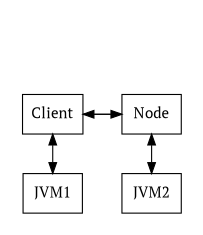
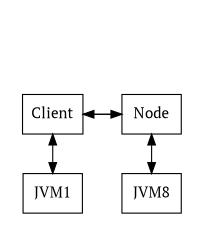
  digraph {
    fontname="PT Serif"
    node [fontname="PT Serif" shape=box]
    edge [fontname="PT Serif" headport=n tailport=s]
    Client
    JVM1
    n3 [label="Node"]
-   JVM2
+   JVM2 [label=JVM8]
    start [height=.01 minlen=.5 shape=Mdiamond style=invis width=.01]
    subgraph cluster_1 {
      color=white
      Client
      JVM1
    }
    subgraph cluster_2 {
      color=white
      n3
      JVM2
    }
    Client -> JVM1 [dir=both]
    Client -> n3 [color=black headport=w minlen=2.5 style=filled tailport=e]
    n3 -> Client [color=black headport=e minlen=2.5 style=filled tailport=w]
    n3 -> JVM2 [dir=both]
    start -> Client [color=white style=invis]
    start -> n3 [color=white style=invis]
  }
